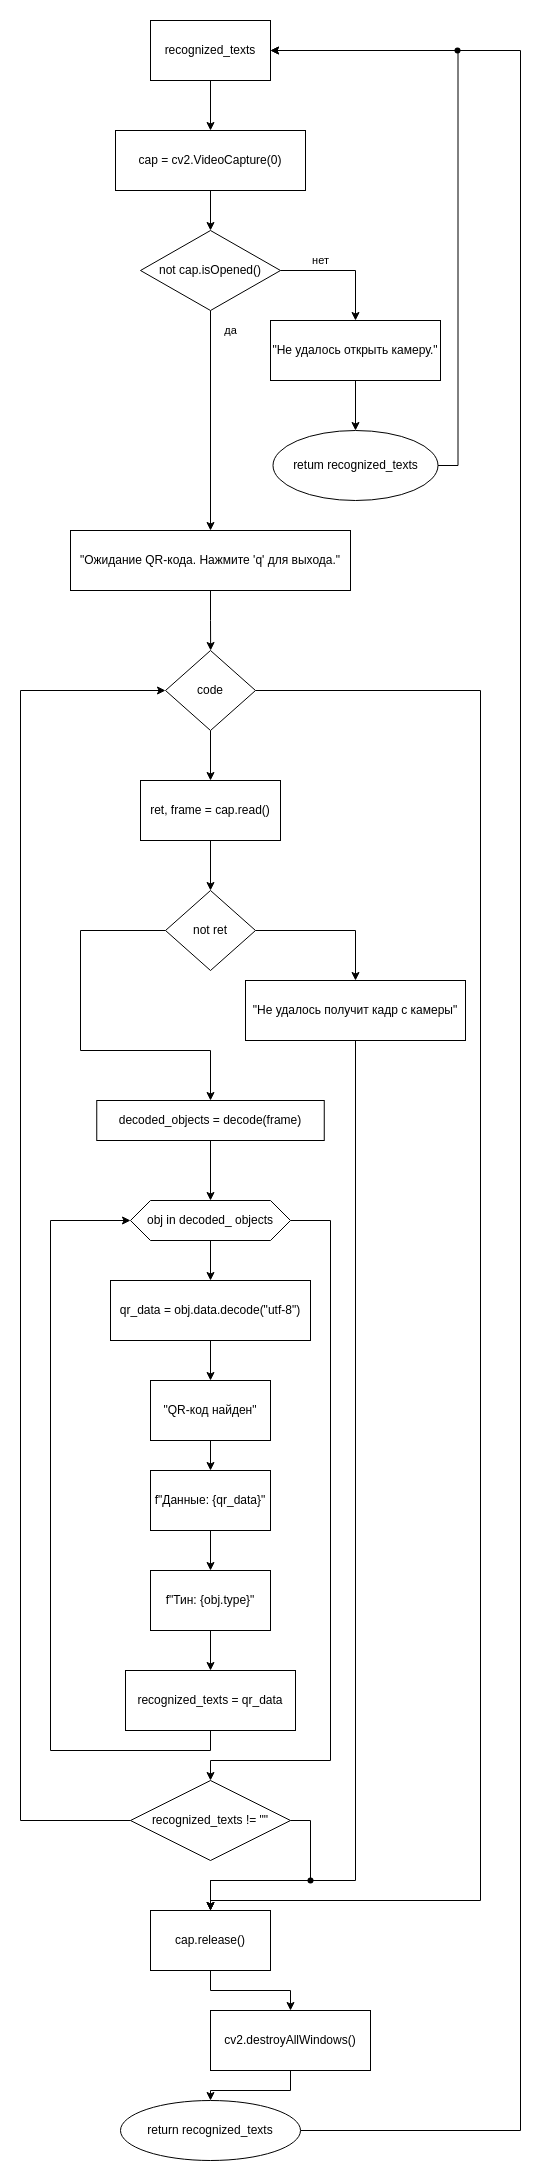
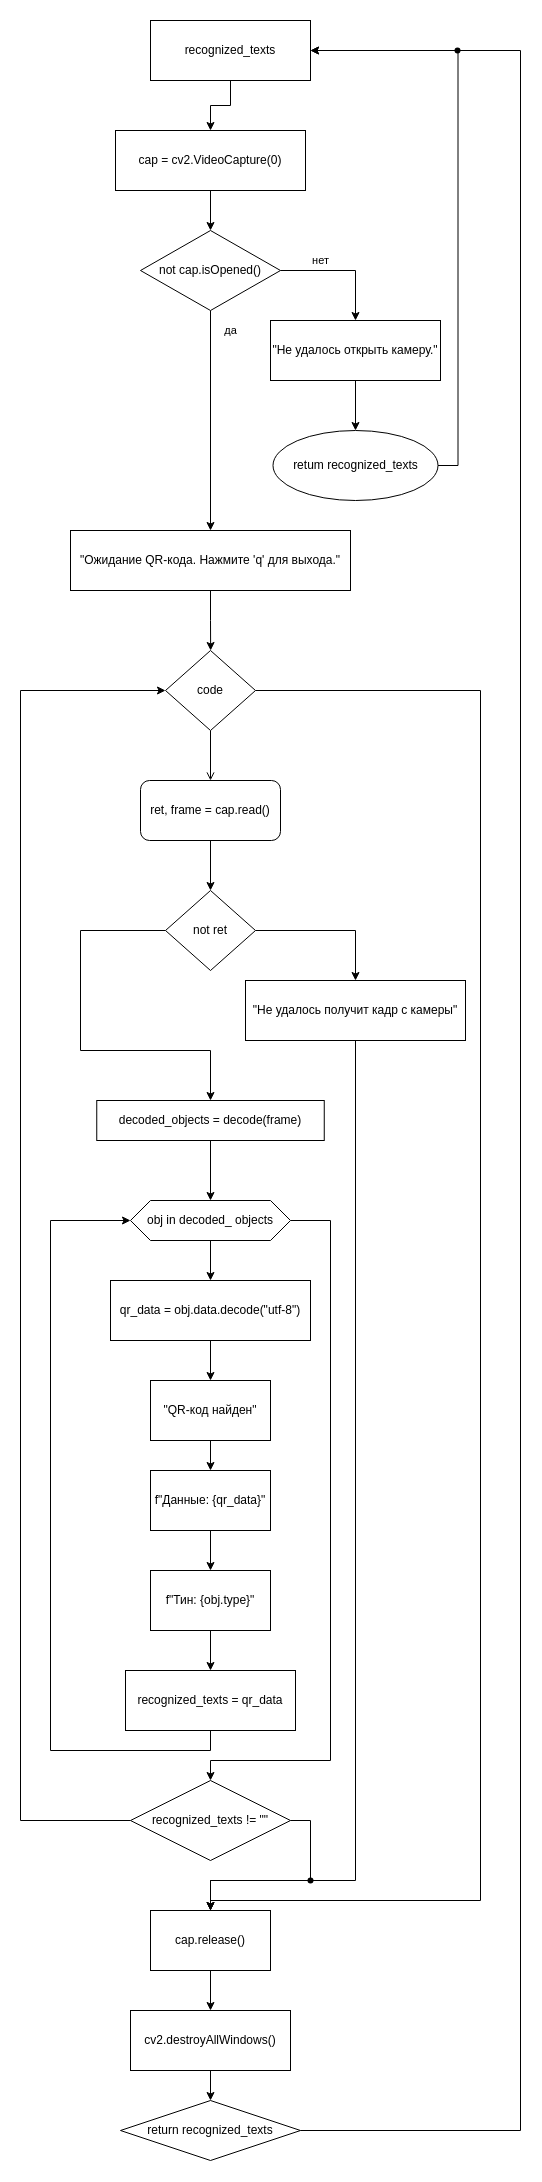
  <mxCell id="0" />
  <mxCell id="1" parent="0" />
  <mxCell id="2" style="edgeStyle=orthogonalEdgeStyle;rounded=0;orthogonalLoop=1;jettySize=auto;html=1;exitX=0.5;exitY=1;exitDx=0;exitDy=0;entryX=0.5;entryY=0;entryDx=0;entryDy=0;" edge="1" parent="1" source="3" target="5"><mxGeometry relative="1" as="geometry" /></mxCell>
- <mxCell id="3" value="recognized_texts" style="rounded=0;whiteSpace=wrap;html=1;" vertex="1" parent="1"><mxGeometry x="150" y="20" width="120" height="60" as="geometry" /></mxCell>
+ <mxCell id="3" value="recognized_texts" style="rounded=0;whiteSpace=wrap;html=1;" vertex="1" parent="1"><mxGeometry x="150" y="20" width="160" height="60" as="geometry" /></mxCell>
  <mxCell id="4" style="edgeStyle=orthogonalEdgeStyle;rounded=0;orthogonalLoop=1;jettySize=auto;html=1;exitX=0.5;exitY=1;exitDx=0;exitDy=0;entryX=0.5;entryY=0;entryDx=0;entryDy=0;" edge="1" parent="1" source="5" target="8"><mxGeometry relative="1" as="geometry" /></mxCell>
  <mxCell id="5" value="cap = cv2.VideoCapture(0)" style="rounded=0;whiteSpace=wrap;html=1;" vertex="1" parent="1"><mxGeometry x="115" y="130" width="190" height="60" as="geometry" /></mxCell>
  <mxCell id="6" value="нет" style="edgeStyle=orthogonalEdgeStyle;rounded=0;orthogonalLoop=1;jettySize=auto;html=1;exitX=1;exitY=0.5;exitDx=0;exitDy=0;" edge="1" parent="1" source="8" target="10"><mxGeometry x="-0.36" y="10" relative="1" as="geometry"><mxPoint x="380" y="320" as="targetPoint" /><mxPoint as="offset" /></mxGeometry></mxCell>
  <mxCell id="7" value="&lt;div&gt;да&lt;/div&gt;" style="edgeStyle=orthogonalEdgeStyle;rounded=0;orthogonalLoop=1;jettySize=auto;html=1;exitX=0.5;exitY=1;exitDx=0;exitDy=0;" edge="1" parent="1" source="8" target="14"><mxGeometry x="-0.818" y="20" relative="1" as="geometry"><mxPoint x="210.429" y="540" as="targetPoint" /><mxPoint as="offset" /></mxGeometry></mxCell>
  <mxCell id="8" value="not cap.isOpened()" style="rhombus;whiteSpace=wrap;html=1;" vertex="1" parent="1"><mxGeometry x="140" y="230" width="140" height="80" as="geometry" /></mxCell>
  <mxCell id="9" style="edgeStyle=orthogonalEdgeStyle;rounded=0;orthogonalLoop=1;jettySize=auto;html=1;exitX=0.5;exitY=1;exitDx=0;exitDy=0;" edge="1" parent="1" source="10" target="12"><mxGeometry relative="1" as="geometry" /></mxCell>
  <mxCell id="10" value="&quot;Не удалось открыть камеру.&quot;" style="rounded=0;whiteSpace=wrap;html=1;" vertex="1" parent="1"><mxGeometry x="270" y="320" width="170" height="60" as="geometry" /></mxCell>
  <mxCell id="11" style="edgeStyle=orthogonalEdgeStyle;rounded=0;orthogonalLoop=1;jettySize=auto;html=1;exitX=1;exitY=0.5;exitDx=0;exitDy=0;entryX=1;entryY=0.5;entryDx=0;entryDy=0;" edge="1" parent="1" source="12" target="3"><mxGeometry relative="1" as="geometry" /></mxCell>
  <mxCell id="12" value="retum recognized_texts" style="ellipse;whiteSpace=wrap;html=1;" vertex="1" parent="1"><mxGeometry x="272.5" y="430" width="165" height="70" as="geometry" /></mxCell>
  <mxCell id="13" style="edgeStyle=orthogonalEdgeStyle;rounded=0;orthogonalLoop=1;jettySize=auto;html=1;exitX=0.5;exitY=1;exitDx=0;exitDy=0;" edge="1" parent="1" source="14"><mxGeometry relative="1" as="geometry"><mxPoint x="210.143" y="650" as="targetPoint" /></mxGeometry></mxCell>
  <mxCell id="14" value="&quot;Ожидание QR-кода. Нажмите 'q' для выхода.&quot;" style="rounded=0;whiteSpace=wrap;html=1;" vertex="1" parent="1"><mxGeometry x="70" y="530" width="280" height="60" as="geometry" /></mxCell>
- <mxCell id="15" style="edgeStyle=orthogonalEdgeStyle;rounded=0;orthogonalLoop=1;jettySize=auto;html=1;exitX=0.5;exitY=1;exitDx=0;exitDy=0;" edge="1" parent="1" source="17" target="19"><mxGeometry relative="1" as="geometry"><mxPoint x="209.588" y="780" as="targetPoint" /></mxGeometry></mxCell>
+ <mxCell id="15" style="edgeStyle=orthogonalEdgeStyle;rounded=0;orthogonalLoop=1;jettySize=auto;html=1;exitX=0.5;exitY=1;exitDx=0;exitDy=0;endArrow=open;" edge="1" parent="1" source="17" target="19"><mxGeometry relative="1" as="geometry"><mxPoint x="209.588" y="780" as="targetPoint" /></mxGeometry></mxCell>
  <mxCell id="16" style="edgeStyle=orthogonalEdgeStyle;rounded=0;orthogonalLoop=1;jettySize=auto;html=1;exitX=1;exitY=0.5;exitDx=0;exitDy=0;entryX=0.5;entryY=0;entryDx=0;entryDy=0;" edge="1" parent="1" source="17" target="44"><mxGeometry relative="1" as="geometry"><Array as="points"><mxPoint x="480" y="690" /><mxPoint x="480" y="1900" /><mxPoint x="210" y="1900" /></Array></mxGeometry></mxCell>
  <mxCell id="17" value="code" style="rhombus;whiteSpace=wrap;html=1;" vertex="1" parent="1"><mxGeometry x="165" y="650" width="90" height="80" as="geometry" /></mxCell>
  <mxCell id="18" style="edgeStyle=orthogonalEdgeStyle;rounded=0;orthogonalLoop=1;jettySize=auto;html=1;exitX=0.5;exitY=1;exitDx=0;exitDy=0;" edge="1" parent="1" source="19" target="22"><mxGeometry relative="1" as="geometry"><mxPoint x="209.588" y="890" as="targetPoint" /></mxGeometry></mxCell>
- <mxCell id="19" value="ret, frame = cap.read()" style="rounded=0;whiteSpace=wrap;html=1;" vertex="1" parent="1"><mxGeometry x="140" y="780" width="140" height="60" as="geometry" /></mxCell>
+ <mxCell id="19" value="ret, frame = cap.read()" style="whiteSpace=wrap;html=1;rounded=1;" vertex="1" parent="1"><mxGeometry x="140" y="780" width="140" height="60" as="geometry" /></mxCell>
  <mxCell id="20" style="edgeStyle=orthogonalEdgeStyle;rounded=0;orthogonalLoop=1;jettySize=auto;html=1;exitX=1;exitY=0.5;exitDx=0;exitDy=0;" edge="1" parent="1" source="22" target="24"><mxGeometry relative="1" as="geometry"><mxPoint x="300" y="980" as="targetPoint" /></mxGeometry></mxCell>
  <mxCell id="21" style="edgeStyle=orthogonalEdgeStyle;rounded=0;orthogonalLoop=1;jettySize=auto;html=1;exitX=0;exitY=0.5;exitDx=0;exitDy=0;entryX=0.5;entryY=0;entryDx=0;entryDy=0;" edge="1" parent="1" source="22" target="26"><mxGeometry relative="1" as="geometry"><Array as="points"><mxPoint x="80" y="930" /><mxPoint x="80" y="1050" /><mxPoint x="210" y="1050" /></Array></mxGeometry></mxCell>
  <mxCell id="22" value="not ret" style="rhombus;whiteSpace=wrap;html=1;" vertex="1" parent="1"><mxGeometry x="165" y="890" width="90" height="80" as="geometry" /></mxCell>
  <mxCell id="23" style="edgeStyle=orthogonalEdgeStyle;rounded=0;orthogonalLoop=1;jettySize=auto;html=1;exitX=0.5;exitY=1;exitDx=0;exitDy=0;entryX=0.5;entryY=0;entryDx=0;entryDy=0;" edge="1" parent="1" source="24" target="44"><mxGeometry relative="1" as="geometry"><Array as="points"><mxPoint x="355" y="1880" /><mxPoint x="210" y="1880" /></Array></mxGeometry></mxCell>
  <mxCell id="24" value="&quot;Не удалось получит кадр с камеры&quot;" style="rounded=0;whiteSpace=wrap;html=1;" vertex="1" parent="1"><mxGeometry x="245" y="980" width="220" height="60" as="geometry" /></mxCell>
  <mxCell id="25" style="edgeStyle=orthogonalEdgeStyle;rounded=0;orthogonalLoop=1;jettySize=auto;html=1;exitX=0.5;exitY=1;exitDx=0;exitDy=0;entryX=0.5;entryY=0;entryDx=0;entryDy=0;" edge="1" parent="1" source="26" target="29"><mxGeometry relative="1" as="geometry" /></mxCell>
  <mxCell id="26" value="decoded_objects = decode(frame)" style="rounded=0;whiteSpace=wrap;html=1;" vertex="1" parent="1"><mxGeometry x="96.25" y="1100" width="227.5" height="40" as="geometry" /></mxCell>
  <mxCell id="27" style="edgeStyle=orthogonalEdgeStyle;rounded=0;orthogonalLoop=1;jettySize=auto;html=1;exitX=0.5;exitY=1;exitDx=0;exitDy=0;entryX=0.5;entryY=0;entryDx=0;entryDy=0;" edge="1" parent="1" source="29" target="33"><mxGeometry relative="1" as="geometry" /></mxCell>
  <mxCell id="28" style="edgeStyle=orthogonalEdgeStyle;rounded=0;orthogonalLoop=1;jettySize=auto;html=1;exitX=1;exitY=0.5;exitDx=0;exitDy=0;entryX=0.5;entryY=0;entryDx=0;entryDy=0;" edge="1" parent="1"><mxGeometry relative="1" as="geometry"><mxPoint x="290" y="1220" as="sourcePoint" /><mxPoint x="210" y="1780" as="targetPoint" /><Array as="points"><mxPoint x="330" y="1220" /><mxPoint x="330" y="1760" /><mxPoint x="210" y="1760" /></Array></mxGeometry></mxCell>
  <mxCell id="29" value="obj in decoded_ objects" style="shape=hexagon;perimeter=hexagonPerimeter2;whiteSpace=wrap;html=1;fixedSize=1;" vertex="1" parent="1"><mxGeometry x="130" y="1200" width="160" height="40" as="geometry" /></mxCell>
  <mxCell id="30" style="edgeStyle=orthogonalEdgeStyle;rounded=0;orthogonalLoop=1;jettySize=auto;html=1;exitX=0.5;exitY=1;exitDx=0;exitDy=0;entryX=0.5;entryY=0;entryDx=0;entryDy=0;" edge="1" parent="1" source="31" target="35"><mxGeometry relative="1" as="geometry" /></mxCell>
  <mxCell id="31" value="&quot;QR-код найден&quot;" style="rounded=0;whiteSpace=wrap;html=1;" vertex="1" parent="1"><mxGeometry x="150" y="1380" width="120" height="60" as="geometry" /></mxCell>
  <mxCell id="32" style="edgeStyle=orthogonalEdgeStyle;rounded=0;orthogonalLoop=1;jettySize=auto;html=1;exitX=0.5;exitY=1;exitDx=0;exitDy=0;entryX=0.5;entryY=0;entryDx=0;entryDy=0;" edge="1" parent="1" source="33" target="31"><mxGeometry relative="1" as="geometry" /></mxCell>
  <mxCell id="33" value="qr_data = obj.data.decode(&quot;utf-8&quot;)" style="rounded=0;whiteSpace=wrap;html=1;" vertex="1" parent="1"><mxGeometry x="110" y="1280" width="200" height="60" as="geometry" /></mxCell>
  <mxCell id="34" style="edgeStyle=orthogonalEdgeStyle;rounded=0;orthogonalLoop=1;jettySize=auto;html=1;exitX=0.5;exitY=1;exitDx=0;exitDy=0;" edge="1" parent="1" source="35" target="37"><mxGeometry relative="1" as="geometry"><mxPoint x="209.588" y="1630" as="targetPoint" /></mxGeometry></mxCell>
  <mxCell id="35" value="f&quot;Данные: {qr_data}&quot;" style="rounded=0;whiteSpace=wrap;html=1;" vertex="1" parent="1"><mxGeometry x="150" y="1470" width="120" height="60" as="geometry" /></mxCell>
  <mxCell id="36" style="edgeStyle=orthogonalEdgeStyle;rounded=0;orthogonalLoop=1;jettySize=auto;html=1;exitX=0.5;exitY=1;exitDx=0;exitDy=0;entryX=0.5;entryY=0;entryDx=0;entryDy=0;" edge="1" parent="1" source="37" target="39"><mxGeometry relative="1" as="geometry" /></mxCell>
  <mxCell id="37" value="f&quot;Тин: {obj.type}&quot;" style="rounded=0;whiteSpace=wrap;html=1;" vertex="1" parent="1"><mxGeometry x="149.998" y="1570" width="120" height="60" as="geometry" /></mxCell>
  <mxCell id="38" style="edgeStyle=orthogonalEdgeStyle;rounded=0;orthogonalLoop=1;jettySize=auto;html=1;exitX=0.5;exitY=1;exitDx=0;exitDy=0;entryX=0;entryY=0.5;entryDx=0;entryDy=0;" edge="1" parent="1" source="39" target="29"><mxGeometry relative="1" as="geometry"><Array as="points"><mxPoint x="210" y="1750" /><mxPoint x="50" y="1750" /><mxPoint x="50" y="1220" /></Array></mxGeometry></mxCell>
  <mxCell id="39" value="recognized_texts = qr_data" style="rounded=0;whiteSpace=wrap;html=1;" vertex="1" parent="1"><mxGeometry x="125" y="1670" width="170" height="60" as="geometry" /></mxCell>
  <mxCell id="40" style="edgeStyle=orthogonalEdgeStyle;rounded=0;orthogonalLoop=1;jettySize=auto;html=1;exitX=0;exitY=0.5;exitDx=0;exitDy=0;" edge="1" parent="1" source="42"><mxGeometry relative="1" as="geometry"><mxPoint x="165" y="690" as="targetPoint" /><Array as="points"><mxPoint x="20" y="1820" /><mxPoint x="20" y="690" /></Array></mxGeometry></mxCell>
  <mxCell id="41" style="edgeStyle=orthogonalEdgeStyle;rounded=0;orthogonalLoop=1;jettySize=auto;html=1;exitX=1;exitY=0.5;exitDx=0;exitDy=0;" edge="1" parent="1" source="42"><mxGeometry relative="1" as="geometry"><mxPoint x="210" y="1910" as="targetPoint" /><Array as="points"><mxPoint x="310" y="1820" /><mxPoint x="310" y="1880" /><mxPoint x="210" y="1880" /></Array></mxGeometry></mxCell>
  <mxCell id="42" value="recognized_texts != &quot;&quot;" style="rhombus;whiteSpace=wrap;html=1;" vertex="1" parent="1"><mxGeometry x="130" y="1780" width="160" height="80" as="geometry" /></mxCell>
  <mxCell id="43" style="edgeStyle=orthogonalEdgeStyle;rounded=0;orthogonalLoop=1;jettySize=auto;html=1;exitX=0.5;exitY=1;exitDx=0;exitDy=0;entryX=0.5;entryY=0;entryDx=0;entryDy=0;" edge="1" parent="1" source="44" target="46"><mxGeometry relative="1" as="geometry" /></mxCell>
  <mxCell id="44" value="cap.release()" style="rounded=0;whiteSpace=wrap;html=1;" vertex="1" parent="1"><mxGeometry x="150" y="1910" width="120" height="60" as="geometry" /></mxCell>
  <mxCell id="45" style="edgeStyle=orthogonalEdgeStyle;rounded=0;orthogonalLoop=1;jettySize=auto;html=1;exitX=0.5;exitY=1;exitDx=0;exitDy=0;entryX=0.5;entryY=0;entryDx=0;entryDy=0;" edge="1" parent="1" source="46" target="48"><mxGeometry relative="1" as="geometry" /></mxCell>
- <mxCell id="46" value="cv2.destroyAllWindows()" style="rounded=0;whiteSpace=wrap;html=1;" vertex="1" parent="1"><mxGeometry x="210" y="2010" width="160" height="60" as="geometry" /></mxCell>
+ <mxCell id="46" value="cv2.destroyAllWindows()" style="rounded=0;whiteSpace=wrap;html=1;" vertex="1" parent="1"><mxGeometry x="130" y="2010" width="160" height="60" as="geometry" /></mxCell>
  <mxCell id="47" style="edgeStyle=orthogonalEdgeStyle;rounded=0;orthogonalLoop=1;jettySize=auto;html=1;exitX=1;exitY=0.5;exitDx=0;exitDy=0;entryX=1;entryY=0.5;entryDx=0;entryDy=0;" edge="1" parent="1" source="48" target="3"><mxGeometry relative="1" as="geometry"><Array as="points"><mxPoint x="520" y="2130" /><mxPoint x="520" y="50" /></Array></mxGeometry></mxCell>
- <mxCell id="48" value="return recognized_texts" style="ellipse;whiteSpace=wrap;html=1;" vertex="1" parent="1"><mxGeometry x="120" y="2100" width="180" height="60" as="geometry" /></mxCell>
+ <mxCell id="48" value="return recognized_texts" style="rhombus;whiteSpace=wrap;html=1;" vertex="1" parent="1"><mxGeometry x="120" y="2100" width="180" height="60" as="geometry" /></mxCell>
  <mxCell id="49" value="" style="shape=waypoint;sketch=0;fillStyle=solid;size=6;pointerEvents=1;points=[];fillColor=none;resizable=0;rotatable=0;perimeter=centerPerimeter;snapToPoint=1;" vertex="1" parent="1"><mxGeometry x="300" y="1870" width="20" height="20" as="geometry" /></mxCell>
  <mxCell id="50" value="" style="shape=waypoint;sketch=0;fillStyle=solid;size=6;pointerEvents=1;points=[];fillColor=none;resizable=0;rotatable=0;perimeter=centerPerimeter;snapToPoint=1;" vertex="1" parent="1"><mxGeometry x="447" y="40" width="20" height="20" as="geometry" /></mxCell>
